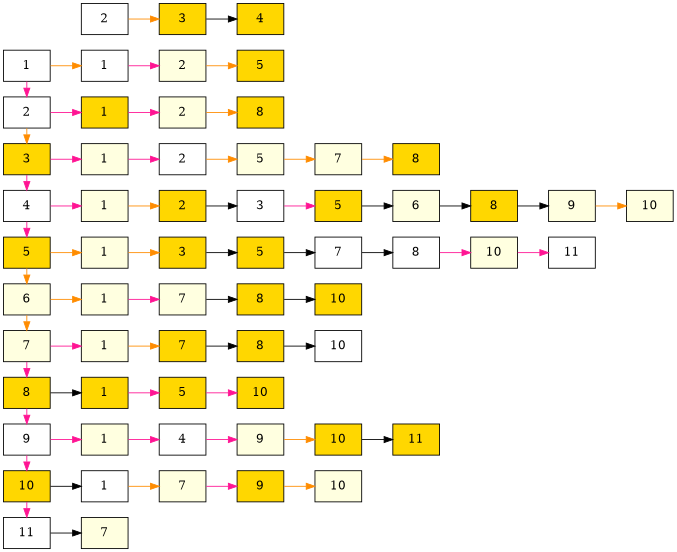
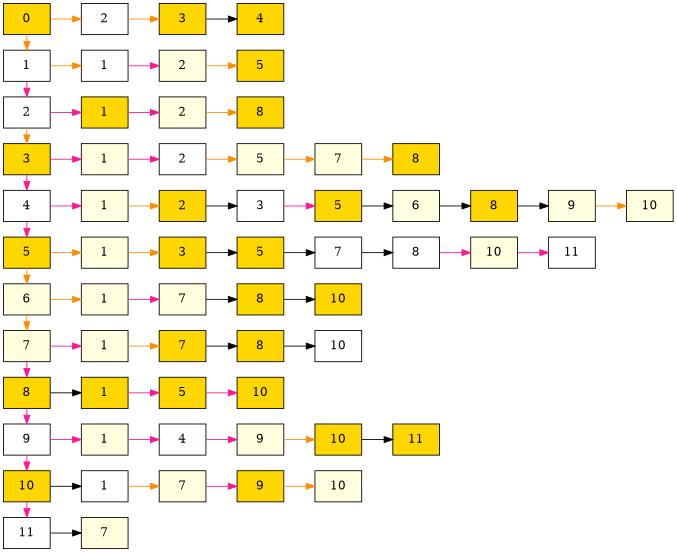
  digraph {
    rankdir=LR
    node [fillcolor=gold shape=box style=filled]
    edge [color=deeppink]
+   n1 [label=0]
    n2 [fillcolor=white label=1]
    n3 [fillcolor=white label=2]
    n4 [label=3]
    n5 [fillcolor=white label=4]
    n6 [label=5]
    n7 [fillcolor=lightyellow label=6]
    n8 [fillcolor=lightyellow label=7]
    n9 [label=8]
    n10 [fillcolor=white label=9]
    n11 [label=10]
    n12 [fillcolor=white label=11]
    n13 [fillcolor=white label=2]
    n14 [fillcolor=white label=1]
    n15 [label=1]
    n16 [fillcolor=lightyellow label=1]
    n17 [fillcolor=lightyellow label=1]
    n18 [fillcolor=lightyellow label=1]
    n19 [fillcolor=lightyellow label=1]
    n20 [fillcolor=lightyellow label=1]
    n21 [label=1]
    n22 [fillcolor=lightyellow label=1]
    n23 [fillcolor=white label=1]
    n24 [fillcolor=lightyellow label=7]
    n25 [label=3]
    n26 [label=4]
    n27 [fillcolor=lightyellow label=2]
    n28 [label=5]
    n29 [fillcolor=lightyellow label=2]
    n30 [label=8]
    n31 [fillcolor=white label=2]
    n32 [fillcolor=lightyellow label=5]
    n33 [fillcolor=lightyellow label=7]
    n34 [label=8]
    n35 [label=2]
    n36 [fillcolor=white label=3]
    n37 [label=5]
    n38 [fillcolor=lightyellow label=6]
    n39 [label=8]
    n40 [fillcolor=lightyellow label=9]
    n41 [fillcolor=lightyellow label=10]
    n42 [label=3]
    n43 [label=5]
    n44 [fillcolor=white label=7]
    n45 [fillcolor=white label=8]
    n46 [fillcolor=lightyellow label=10]
    n47 [fillcolor=white label=11]
    n48 [fillcolor=lightyellow label=7]
    n49 [label=8]
    n50 [label=10]
    n51 [label=7]
    n52 [label=8]
    n53 [fillcolor=white label=10]
    n54 [label=5]
    n55 [label=10]
    n56 [fillcolor=white label=4]
    n57 [fillcolor=lightyellow label=9]
    n58 [label=10]
    n59 [label=11]
    n60 [fillcolor=lightyellow label=7]
    n61 [label=9]
    n62 [fillcolor=lightyellow label=10]
    subgraph sub_1 {
      rank=same
+     n1
      n2
      n3
      n4
      n5
      n6
      n7
      n8
      n9
      n10
      n11
      n12
    }
+   n1 -> n2 [color=darkorange]
+   n1 -> n13 [color=darkorange]
    n2 -> n3
    n2 -> n14 [color=darkorange]
    n3 -> n4 [color=darkorange]
    n3 -> n15
    n4 -> n5
    n4 -> n16
    n5 -> n6
    n5 -> n17
    n6 -> n7 [color=darkorange]
    n6 -> n18 [color=darkorange]
    n7 -> n8 [color=darkorange]
    n7 -> n19 [color=darkorange]
    n8 -> n9
    n8 -> n20
    n9 -> n10
    n9 -> n21 [color=black]
    n10 -> n11
    n10 -> n22
    n11 -> n12
    n11 -> n23 [color=black]
    n12 -> n24 [color=black]
    n13 -> n25 [color=darkorange]
    n14 -> n27
    n15 -> n29
    n16 -> n31
    n17 -> n35 [color=darkorange]
    n18 -> n42 [color=darkorange]
    n19 -> n48
    n20 -> n51 [color=darkorange]
    n21 -> n54
    n22 -> n56
    n23 -> n60 [color=darkorange]
    n25 -> n26 [color=black]
    n27 -> n28 [color=darkorange]
    n29 -> n30 [color=darkorange]
    n31 -> n32 [color=darkorange]
    n32 -> n33 [color=darkorange]
    n33 -> n34 [color=darkorange]
    n35 -> n36 [color=black]
    n36 -> n37
    n37 -> n38 [color=black]
    n38 -> n39 [color=black]
    n39 -> n40 [color=black]
    n40 -> n41 [color=darkorange]
    n42 -> n43 [color=black]
    n43 -> n44 [color=black]
    n44 -> n45 [color=black]
    n45 -> n46
    n46 -> n47
    n48 -> n49 [color=black]
    n49 -> n50 [color=black]
    n51 -> n52 [color=black]
    n52 -> n53 [color=black]
    n54 -> n55
    n56 -> n57
    n57 -> n58 [color=darkorange]
    n58 -> n59 [color=black]
    n60 -> n61
    n61 -> n62 [color=darkorange]
  }
